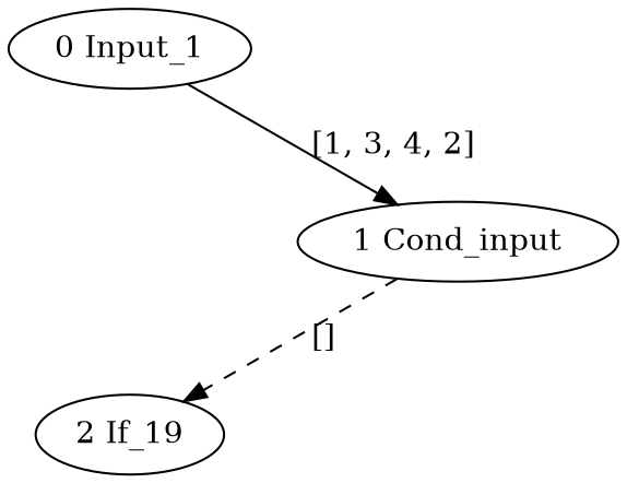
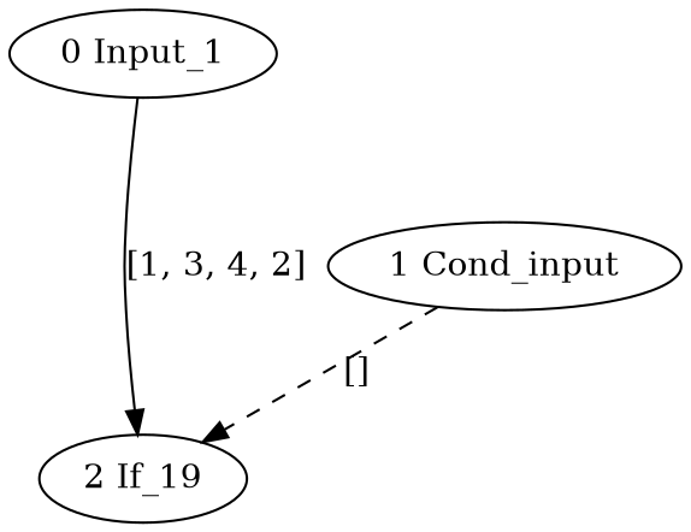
  strict digraph {
    node [type=Parameter]
    "2 If_19" [type=If]
    "0 Input_1"
    "1 Cond_input"
-   "0 Input_1" -> "1 Cond_input" [label="[1, 3, 4, 2]" style=solid]
+   "0 Input_1" -> "2 If_19" [label="[1, 3, 4, 2]" style=solid]
    "1 Cond_input" -> "2 If_19" [label="[]" style=dashed]
  }
